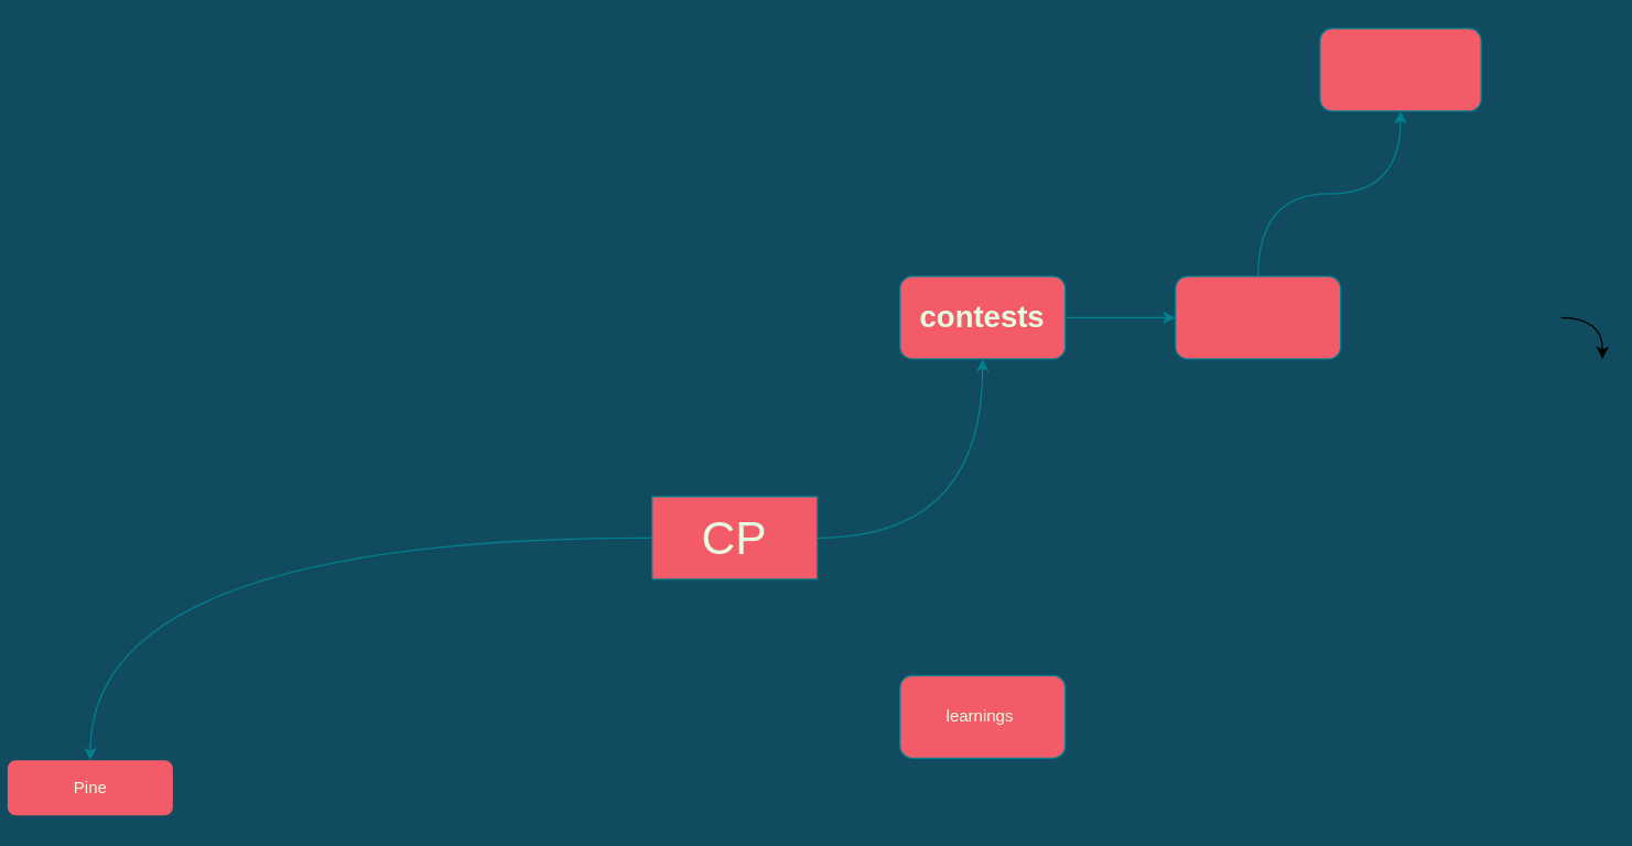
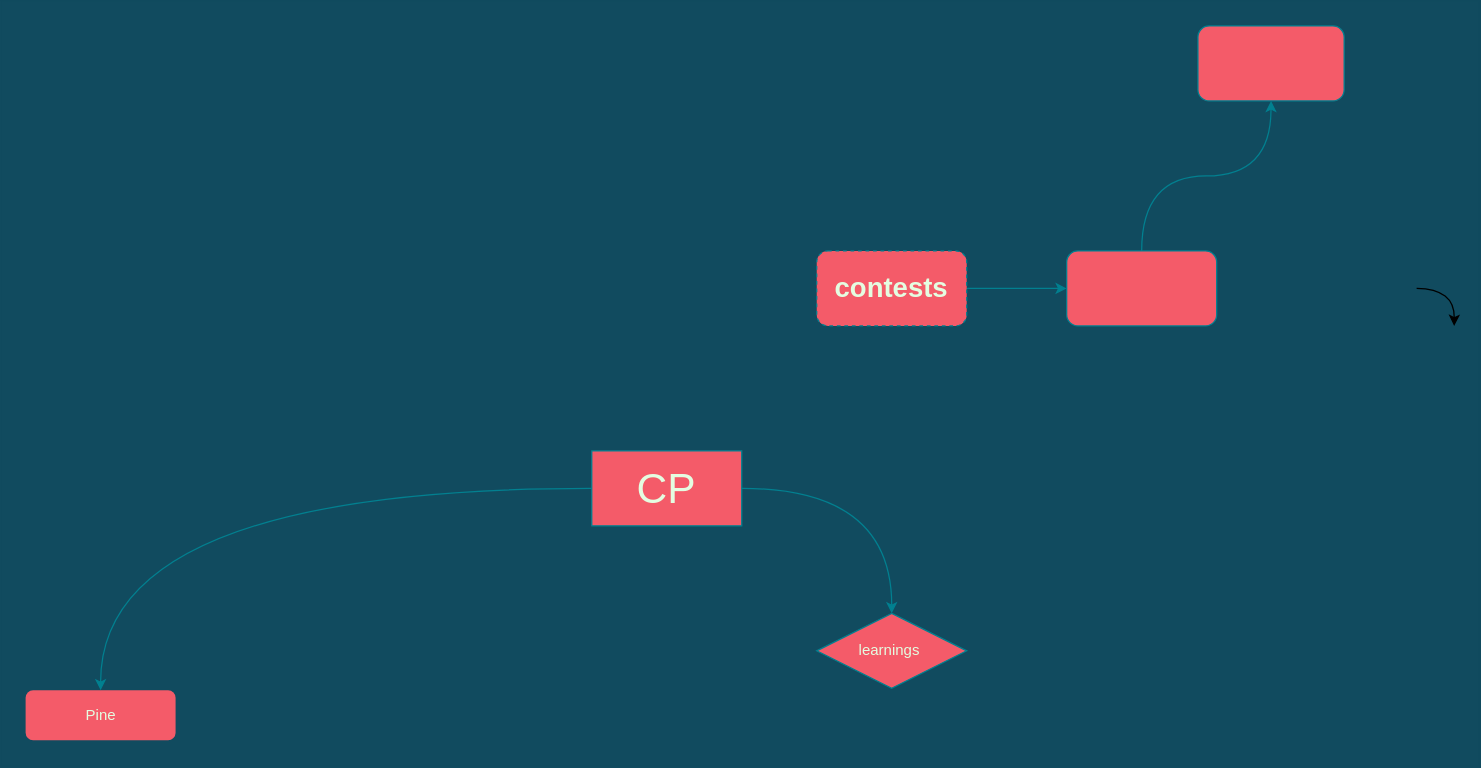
  <mxCell id="0" />
  <mxCell id="1" parent="0" />
- <mxCell id="2" value="Pine" style="fillColor=#F45B69;strokeColor=none;strokeWidth=3;shadow=0;html=1;fontColor=#E4FDE1;rounded=1;" parent="1" vertex="1"><mxGeometry x="5" y="551.5" width="120" height="40" as="geometry" /></mxCell>
+ <mxCell id="2" value="Pine" style="fillColor=#F45B69;strokeColor=none;strokeWidth=3;shadow=0;html=1;fontColor=#E4FDE1;rounded=1;" parent="1" vertex="1"><mxGeometry x="20" y="551.5" width="120" height="40" as="geometry" /></mxCell>
  <mxCell id="3" value="" style="edgeStyle=orthogonalEdgeStyle;orthogonalLoop=1;jettySize=auto;html=1;fontColor=#E4FDE1;strokeColor=#028090;fillColor=#F45B69;curved=1;" edge="1" parent="1" source="5" target="2"><mxGeometry relative="1" as="geometry" /></mxCell>
- <mxCell id="4" value="" style="edgeStyle=orthogonalEdgeStyle;orthogonalLoop=1;jettySize=auto;html=1;fontColor=#E4FDE1;strokeColor=#028090;fillColor=#F45B69;curved=1;" edge="1" parent="1" source="5" target="7"><mxGeometry relative="1" as="geometry" /></mxCell>
+ <mxCell id="4" value="" style="edgeStyle=orthogonalEdgeStyle;orthogonalLoop=1;jettySize=auto;html=1;fontColor=#E4FDE1;strokeColor=#028090;fillColor=#F45B69;curved=1;" edge="1" parent="1" source="5" target="8"><mxGeometry relative="1" as="geometry" /></mxCell>
  <mxCell id="5" value="&lt;font style=&quot;font-size: 34px&quot;&gt;CP&lt;/font&gt;" style="whiteSpace=wrap;html=1;fontColor=#E4FDE1;strokeColor=#028090;fillColor=#F45B69;rounded=0;" vertex="1" parent="1"><mxGeometry x="473" y="360" width="120" height="60" as="geometry" /></mxCell>
  <mxCell id="6" value="" style="edgeStyle=orthogonalEdgeStyle;orthogonalLoop=1;jettySize=auto;html=1;fontColor=#E4FDE1;strokeColor=#028090;fillColor=#F45B69;curved=1;" edge="1" parent="1" source="7" target="10"><mxGeometry relative="1" as="geometry" /></mxCell>
- <mxCell id="7" value="contests" style="whiteSpace=wrap;html=1;fontColor=#E4FDE1;strokeColor=#028090;fillColor=#F45B69;strokeWidth=1;fontSize=22;fontStyle=1;rounded=1;" vertex="1" parent="1"><mxGeometry x="653" y="200" width="120" height="60" as="geometry" /></mxCell>
- <mxCell id="8" value="learnings&amp;nbsp;" style="whiteSpace=wrap;html=1;fontColor=#E4FDE1;strokeColor=#028090;fillColor=#F45B69;rounded=1;" vertex="1" parent="1"><mxGeometry x="653" y="490" width="120" height="60" as="geometry" /></mxCell>
+ <mxCell id="7" value="contests" style="whiteSpace=wrap;html=1;fontColor=#E4FDE1;strokeColor=#028090;fillColor=#F45B69;strokeWidth=1;fontSize=22;fontStyle=1;rounded=1;dashed=1;" vertex="1" parent="1"><mxGeometry x="653" y="200" width="120" height="60" as="geometry" /></mxCell>
+ <mxCell id="8" value="learnings&amp;nbsp;" style="rhombus;whiteSpace=wrap;html=1;fontColor=#E4FDE1;strokeColor=#028090;fillColor=#F45B69;" vertex="1" parent="1"><mxGeometry x="653" y="490" width="120" height="60" as="geometry" /></mxCell>
  <mxCell id="9" value="" style="edgeStyle=orthogonalEdgeStyle;orthogonalLoop=1;jettySize=auto;html=1;fontColor=#E4FDE1;strokeColor=#028090;fillColor=#F45B69;curved=1;" edge="1" parent="1" source="10" target="11"><mxGeometry relative="1" as="geometry" /></mxCell>
  <mxCell id="10" value="" style="whiteSpace=wrap;html=1;fontColor=#E4FDE1;strokeColor=#028090;fillColor=#F45B69;rounded=1;" vertex="1" parent="1"><mxGeometry x="853" y="200" width="120" height="60" as="geometry" /></mxCell>
  <mxCell id="11" value="" style="whiteSpace=wrap;html=1;fontColor=#E4FDE1;strokeColor=#028090;fillColor=#F45B69;rounded=1;" vertex="1" parent="1"><mxGeometry x="958" y="20" width="117" height="60" as="geometry" /></mxCell>
  <mxCell id="12" value="" style="edgeStyle=orthogonalEdgeStyle;curved=1;rounded=0;orthogonalLoop=1;jettySize=auto;html=1;" edge="1" parent="1"><mxGeometry relative="1" as="geometry"><mxPoint x="1133" y="230" as="sourcePoint" /><mxPoint x="1163" y="260" as="targetPoint" /></mxGeometry></mxCell>
